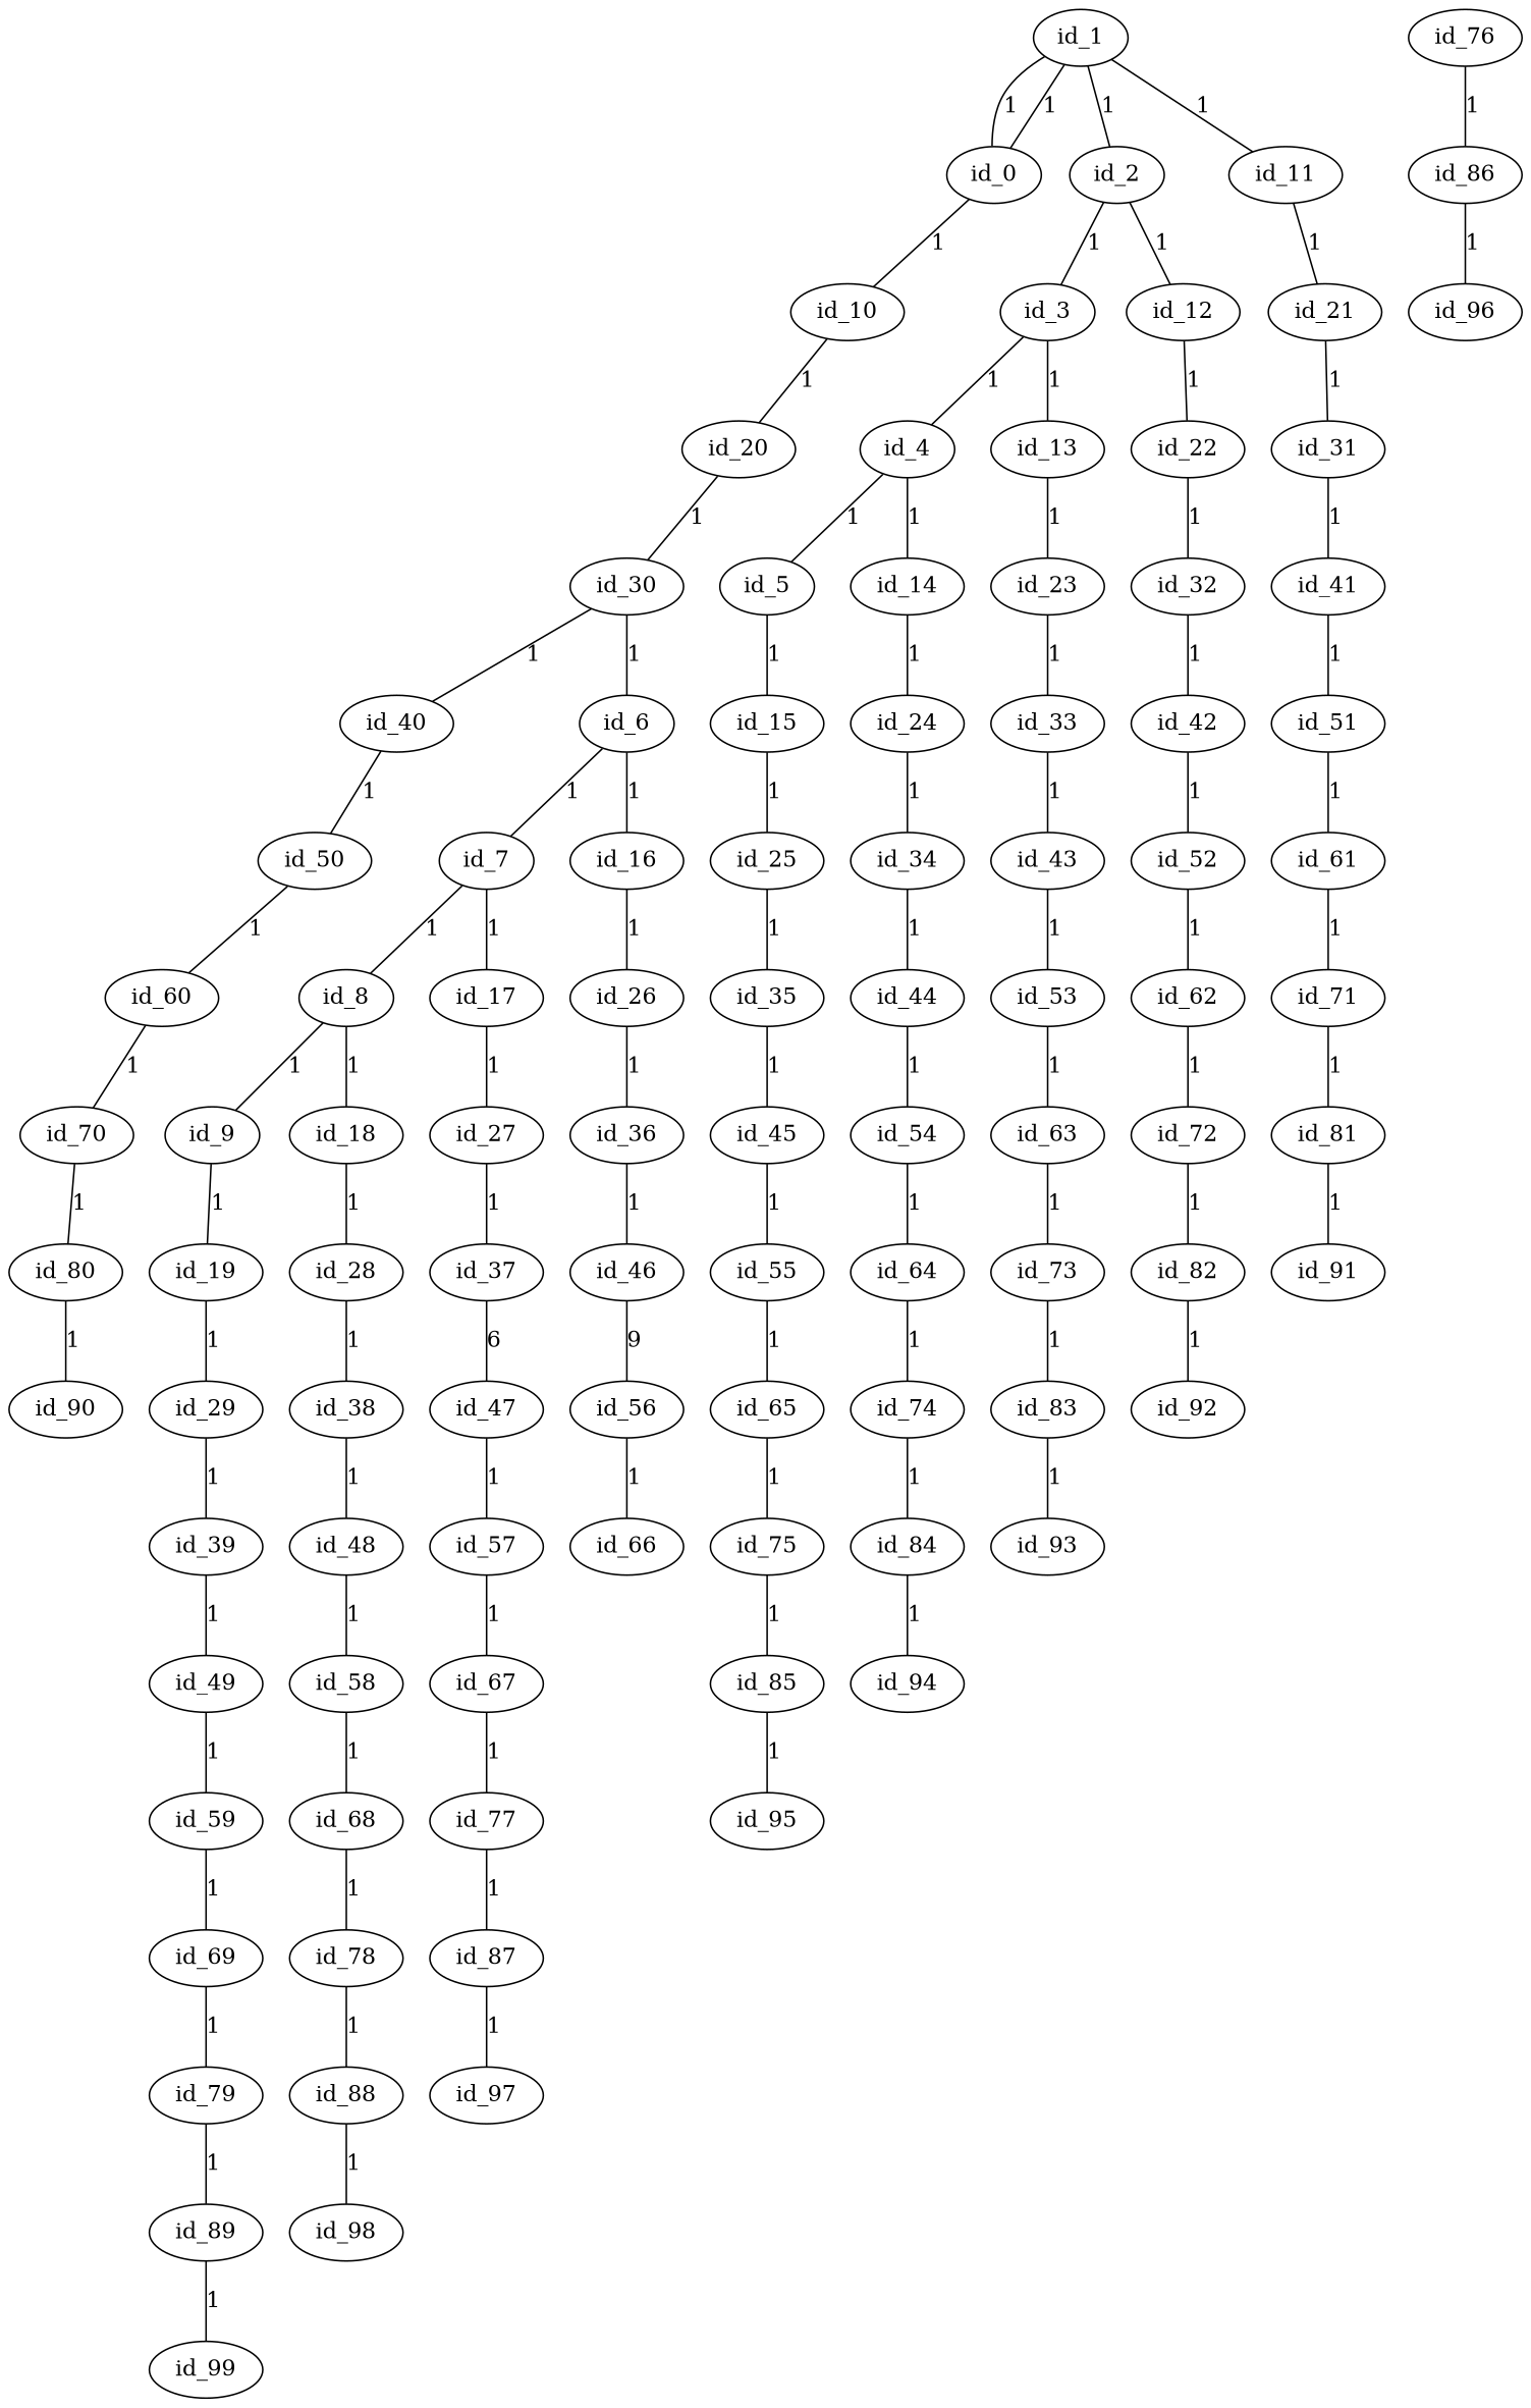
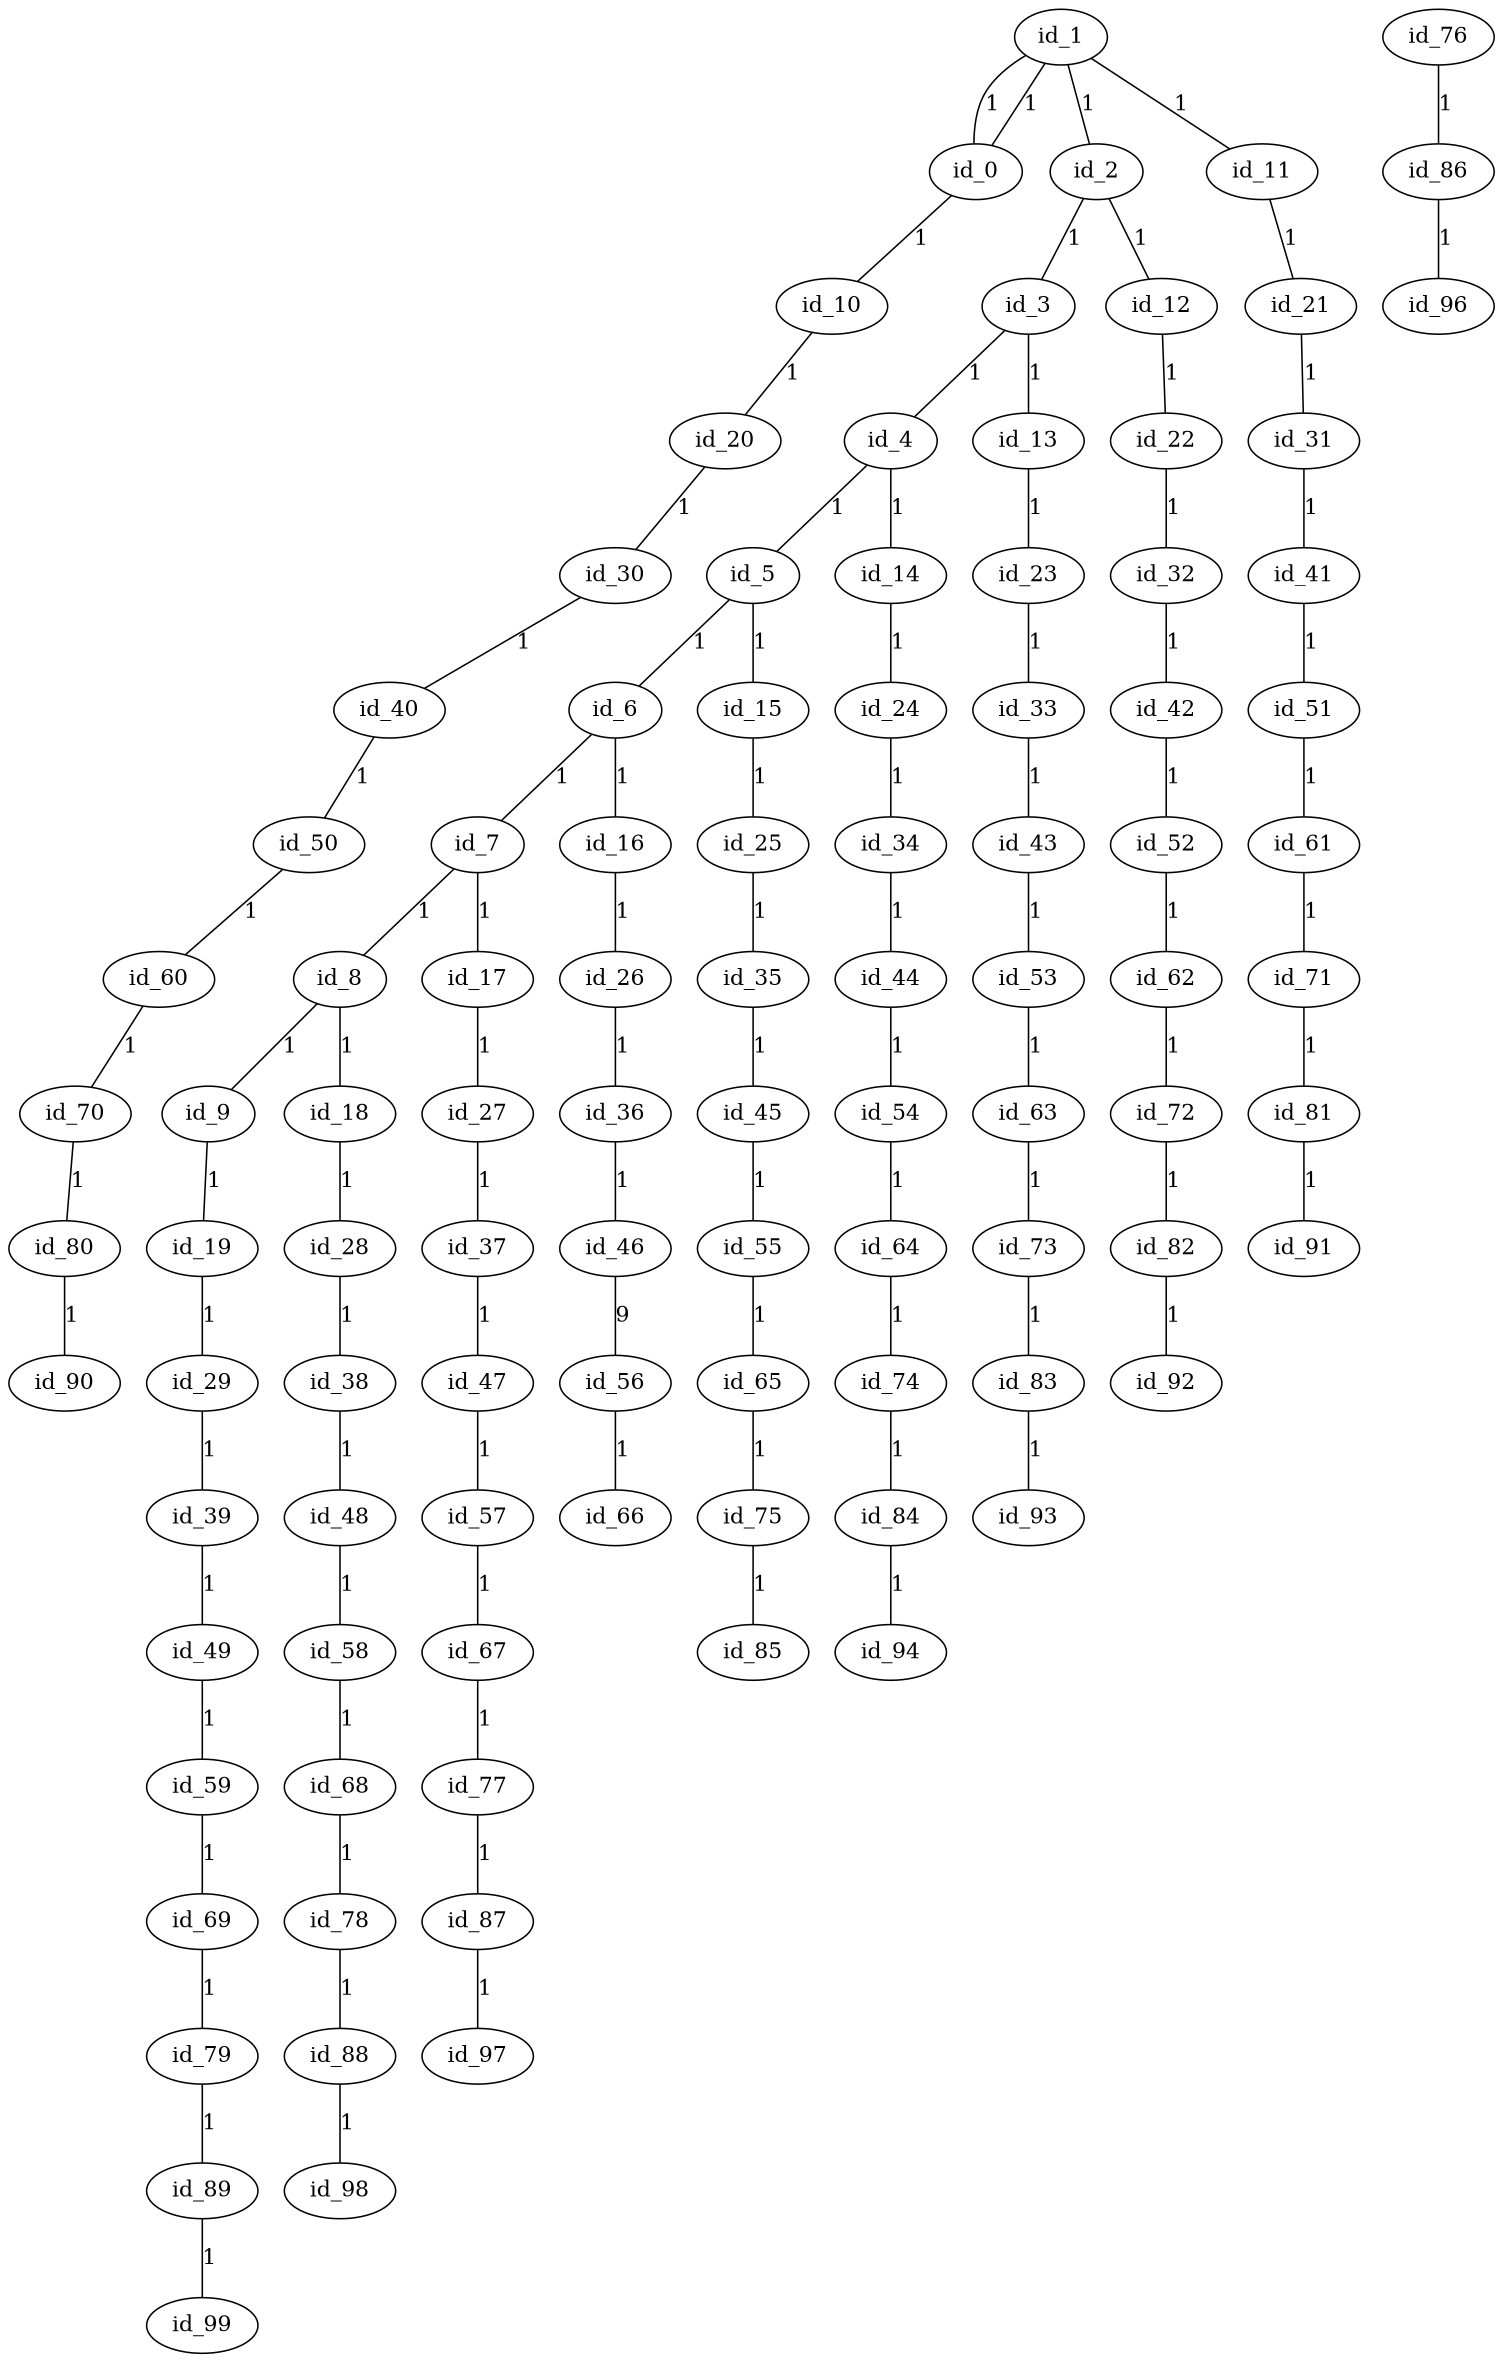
  graph {
    id_3
    id_4
    id_13
    id_5
    id_14
    id_23
    id_12
    id_22
    id_32
    id_21
    id_31
    id_41
    id_20
    id_30
    id_40
    id_6
    id_15
    id_24
    id_33
    id_42
    id_51
    id_50
    id_7
    id_16
    id_25
    id_34
    id_43
    id_52
    id_61
    id_60
    id_8
    id_17
    id_26
    id_35
    id_44
    id_53
    id_62
    id_71
    id_70
    id_9
    id_18
    id_27
    id_36
    id_45
    id_54
    id_63
    id_72
    id_81
    id_80
    id_19
    id_28
    id_37
    id_46
    id_55
    id_64
    id_73
    id_82
    id_91
    id_90
    id_29
    id_38
    id_47
    id_56
    id_65
    id_74
    id_83
    id_92
    id_39
    id_48
    id_57
    id_66
    id_75
    id_84
    id_93
    id_49
    id_58
    id_67
    id_85
    id_94
    id_59
    id_68
    id_77
    id_76
    id_86
-   id_95
    id_69
    id_78
    id_87
    id_96
    id_79
    id_88
    id_97
    id_89
    id_98
    id_99
    id_1
    id_0
    id_2
    id_11
    id_10
    id_3 -- id_4 [label=1]
    id_3 -- id_13 [label=1]
    id_4 -- id_5 [label=1]
    id_4 -- id_14 [label=1]
    id_13 -- id_23 [label=1]
-   id_30 -- id_6 [label=1]
+   id_5 -- id_6 [label=1]
    id_5 -- id_15 [label=1]
    id_14 -- id_24 [label=1]
    id_23 -- id_33 [label=1]
    id_12 -- id_22 [label=1]
    id_22 -- id_32 [label=1]
    id_32 -- id_42 [label=1]
    id_21 -- id_31 [label=1]
    id_31 -- id_41 [label=1]
    id_41 -- id_51 [label=1]
    id_20 -- id_30 [label=1]
    id_30 -- id_40 [label=1]
    id_40 -- id_50 [label=1]
    id_6 -- id_7 [label=1]
    id_6 -- id_16 [label=1]
    id_15 -- id_25 [label=1]
    id_24 -- id_34 [label=1]
    id_33 -- id_43 [label=1]
    id_42 -- id_52 [label=1]
    id_51 -- id_61 [label=1]
    id_50 -- id_60 [label=1]
    id_7 -- id_8 [label=1]
    id_7 -- id_17 [label=1]
    id_16 -- id_26 [label=1]
    id_25 -- id_35 [label=1]
    id_34 -- id_44 [label=1]
    id_43 -- id_53 [label=1]
    id_52 -- id_62 [label=1]
    id_61 -- id_71 [label=1]
    id_60 -- id_70 [label=1]
    id_8 -- id_9 [label=1]
    id_8 -- id_18 [label=1]
    id_17 -- id_27 [label=1]
    id_26 -- id_36 [label=1]
    id_35 -- id_45 [label=1]
    id_44 -- id_54 [label=1]
    id_53 -- id_63 [label=1]
    id_62 -- id_72 [label=1]
    id_71 -- id_81 [label=1]
    id_70 -- id_80 [label=1]
    id_9 -- id_19 [label=1]
    id_18 -- id_28 [label=1]
    id_27 -- id_37 [label=1]
    id_36 -- id_46 [label=1]
    id_45 -- id_55 [label=1]
    id_54 -- id_64 [label=1]
    id_63 -- id_73 [label=1]
    id_72 -- id_82 [label=1]
    id_81 -- id_91 [label=1]
    id_80 -- id_90 [label=1]
    id_19 -- id_29 [label=1]
    id_28 -- id_38 [label=1]
-   id_37 -- id_47 [label=6]
+   id_37 -- id_47 [label=1]
    id_46 -- id_56 [label=9]
    id_55 -- id_65 [label=1]
    id_64 -- id_74 [label=1]
    id_73 -- id_83 [label=1]
    id_82 -- id_92 [label=1]
    id_29 -- id_39 [label=1]
    id_38 -- id_48 [label=1]
    id_47 -- id_57 [label=1]
    id_56 -- id_66 [label=1]
    id_65 -- id_75 [label=1]
    id_74 -- id_84 [label=1]
    id_83 -- id_93 [label=1]
    id_39 -- id_49 [label=1]
    id_48 -- id_58 [label=1]
    id_57 -- id_67 [label=1]
    id_75 -- id_85 [label=1]
    id_84 -- id_94 [label=1]
    id_49 -- id_59 [label=1]
    id_58 -- id_68 [label=1]
    id_67 -- id_77 [label=1]
-   id_85 -- id_95 [label=1]
    id_59 -- id_69 [label=1]
    id_68 -- id_78 [label=1]
    id_77 -- id_87 [label=1]
    id_76 -- id_86 [label=1]
    id_86 -- id_96 [label=1]
    id_69 -- id_79 [label=1]
    id_78 -- id_88 [label=1]
    id_87 -- id_97 [label=1]
    id_79 -- id_89 [label=1]
    id_88 -- id_98 [label=1]
    id_89 -- id_99 [label=1]
    id_1 -- id_0 [label=1]
    id_1 -- id_0 [label=1]
    id_1 -- id_2 [label=1]
    id_1 -- id_11 [label=1]
    id_0 -- id_10 [label=1]
    id_2 -- id_3 [label=1]
    id_2 -- id_12 [label=1]
    id_11 -- id_21 [label=1]
    id_10 -- id_20 [label=1]
  }
